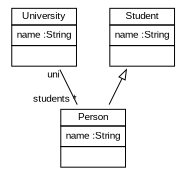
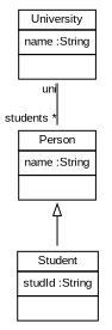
  digraph {
    node [fontname=Arial fontsize=10 shape=none]
    edge [fontname=Arial fontsize=10]
    n1 [label=<<table border='0' cellborder='1' cellspacing='0'> <tr> <td HREF="../examples/org/sdmlib/examples/emfstudyright/University.java">University</td> </tr> <tr><td><table border='0' cellborder='0' cellspacing='0'> <tr><td align='left'>name :String</td></tr>  </table></td></tr> <tr><td><table border='0' cellborder='0' cellspacing='0'> <tr><td> </td></tr> </table></td></tr> </table>>]
    n2 [label=<<table border='0' cellborder='1' cellspacing='0'> <tr> <td HREF="../examples/org/sdmlib/examples/emfstudyright/Person.java">Person</td> </tr> <tr><td><table border='0' cellborder='0' cellspacing='0'> <tr><td align='left'>name :String</td></tr>  </table></td></tr> <tr><td><table border='0' cellborder='0' cellspacing='0'> <tr><td> </td></tr> </table></td></tr> </table>>]
-   n3 [label=<<table border='0' cellborder='1' cellspacing='0'> <tr> <td HREF="../examples/org/sdmlib/examples/emfstudyright/Student.java">Student</td> </tr> <tr><td><table border='0' cellborder='0' cellspacing='0'> <tr><td align='left'>name :String</td></tr>  </table></td></tr> <tr><td><table border='0' cellborder='0' cellspacing='0'> <tr><td> </td></tr> </table></td></tr> </table>>]
+   n3 [label=<<table border='0' cellborder='1' cellspacing='0'> <tr> <td HREF="../examples/org/sdmlib/examples/emfstudyright/Student.java">Student</td> </tr> <tr><td><table border='0' cellborder='0' cellspacing='0'> <tr><td align='left'>studId :String</td></tr>  </table></td></tr> <tr><td><table border='0' cellborder='0' cellspacing='0'> <tr><td> </td></tr> </table></td></tr> </table>>]
    n1 -> n2 [arrowhead=none headlabel="students *" taillabel=uni]
-   n3 -> n2 [arrowtail=empty dir=back]
+   n2 -> n3 [arrowtail=empty dir=back]
  }
